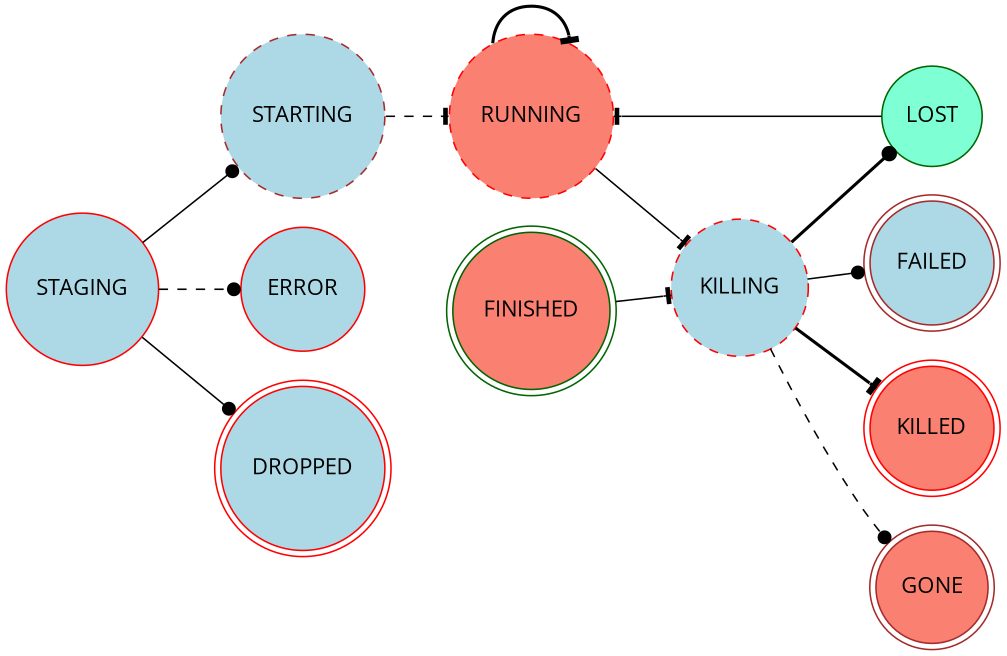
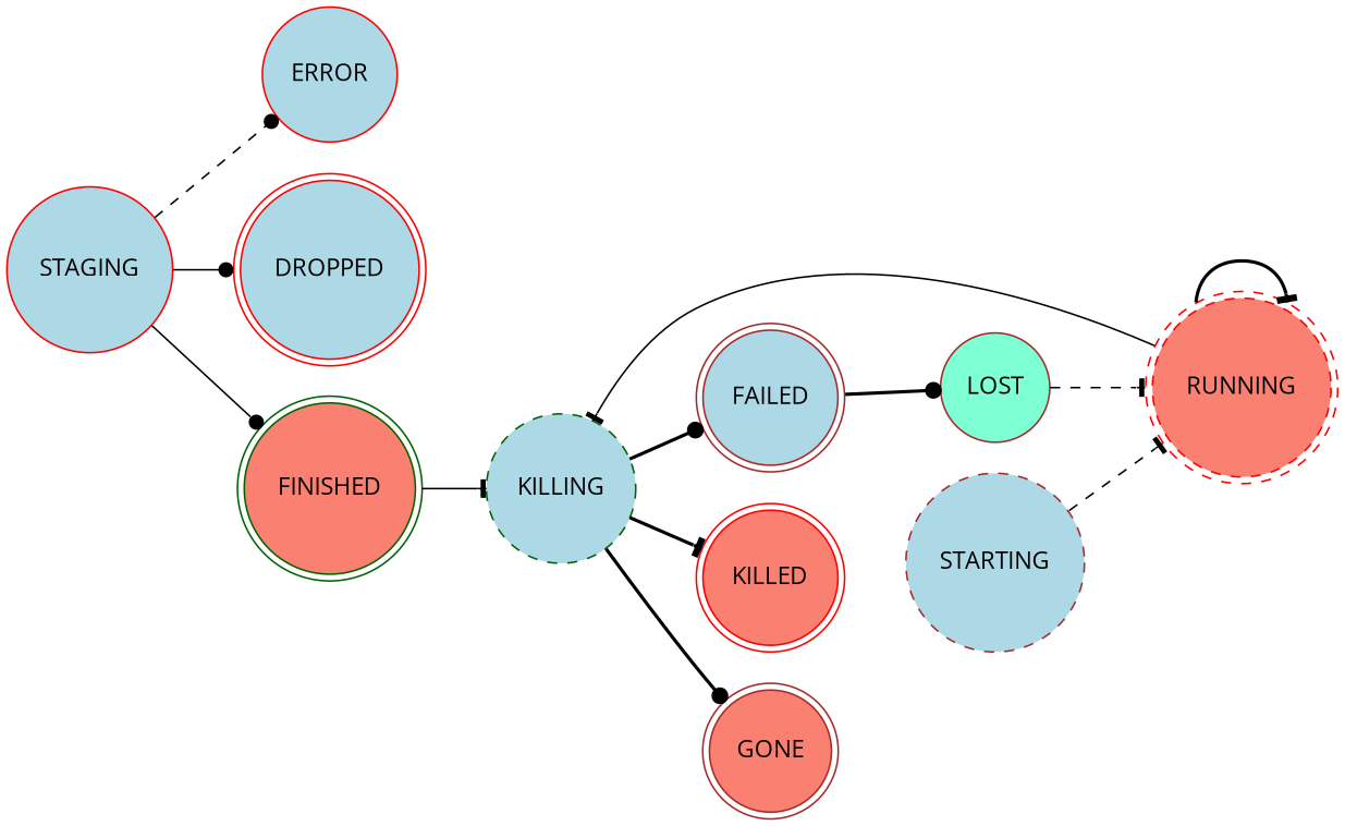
  digraph {
    fontname="Open Sans"
    rankdir=LR
    node [color=red fillcolor=lightblue fontname="Open Sans" shape=circle style=filled]
    edge [arrowhead=dot fontname="Open Sans" style=solid]
    STAGING
    STARTING [color=brown style="dashed,filled"]
    ERROR
    DROPPED [shape=doublecircle]
-   RUNNING [fillcolor=salmon style="dashed,filled"]
-   KILLING [style="dashed,filled"]
-   LOST [color=darkgreen fillcolor=aquamarine]
+   RUNNING [fillcolor=salmon shape=doublecircle style="dashed,filled"]
+   KILLING [color=darkgreen style="dashed,filled"]
+   LOST [color=brown fillcolor=aquamarine]
    FAILED [color=brown shape=doublecircle]
    KILLED [fillcolor=salmon shape=doublecircle]
    GONE [color=brown fillcolor=salmon shape=doublecircle]
    FINISHED [color=darkgreen fillcolor=salmon shape=doublecircle]
-   STAGING -> STARTING
+   STAGING -> FINISHED
    STAGING -> ERROR [style=dashed]
    STAGING -> DROPPED
    STARTING -> RUNNING [arrowhead=tee style=dashed]
    RUNNING -> RUNNING [arrowhead=tee style=bold]
    RUNNING -> KILLING [arrowhead=tee]
-   KILLING -> LOST [style=bold]
-   KILLING -> FAILED
+   FAILED -> LOST [style=bold]
+   KILLING -> FAILED [style=bold]
    KILLING -> KILLED [arrowhead=tee style=bold]
-   KILLING -> GONE [style=dashed]
-   LOST -> RUNNING [arrowhead=tee]
+   KILLING -> GONE [style=bold]
+   LOST -> RUNNING [arrowhead=tee style=dashed]
    FINISHED -> KILLING [arrowhead=tee]
  }
